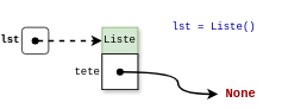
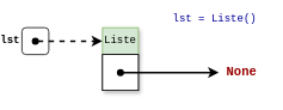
  <mxCell id="0" />
  <mxCell id="1" parent="0" />
  <mxCell id="2" value="lst" style="whiteSpace=wrap;html=1;shadow=0;strokeColor=#000000;labelPosition=left;verticalLabelPosition=middle;align=right;verticalAlign=middle;fontFamily=Courier New;fontStyle=1;rounded=1;" parent="1" vertex="1"><mxGeometry x="20" y="30" width="30" height="30" as="geometry" /></mxCell>
  <mxCell id="3" style="edgeStyle=orthogonalEdgeStyle;curved=1;rounded=0;sketch=0;orthogonalLoop=1;jettySize=auto;html=1;entryX=0;entryY=0.5;entryDx=0;entryDy=0;startArrow=oval;startFill=1;sourcePerimeterSpacing=-20;strokeWidth=2;fontFamily=Courier New;dashed=1;" parent="1" source="2" target="5" edge="1"><mxGeometry relative="1" as="geometry"><mxPoint x="110" y="45" as="targetPoint" /></mxGeometry></mxCell>
  <mxCell id="4" value="" style="group" parent="1" vertex="1" connectable="0"><mxGeometry x="50" y="30" width="100" height="70" as="geometry" /></mxCell>
  <mxCell id="5" value="Liste" style="text;html=1;fillColor=#d5e8d4;align=center;verticalAlign=middle;whiteSpace=wrap;rounded=0;shadow=1;strokeColor=#82b366;fontFamily=Courier New;" parent="4" vertex="1"><mxGeometry x="60" width="40" height="30" as="geometry" /></mxCell>
- <mxCell id="6" value="tete" style="text;html=1;strokeColor=none;fillColor=none;align=right;verticalAlign=middle;whiteSpace=wrap;rounded=0;shadow=0;fontFamily=Courier New;" parent="4" vertex="1"><mxGeometry y="30" width="60" height="40" as="geometry" /></mxCell>
  <mxCell id="7" value="" style="rounded=0;whiteSpace=wrap;html=1;shadow=1;fontFamily=Courier New;" parent="4" vertex="1"><mxGeometry x="60" y="30" width="40" height="40" as="geometry" /></mxCell>
  <mxCell id="8" value="" style="rounded=0;whiteSpace=wrap;html=1;shadow=0;strokeColor=#000000;fontFamily=Courier New;" parent="4" vertex="1"><mxGeometry x="60" y="30" width="40" height="40" as="geometry" /></mxCell>
  <mxCell id="9" style="edgeStyle=orthogonalEdgeStyle;curved=1;rounded=0;sketch=0;orthogonalLoop=1;jettySize=auto;html=1;shadow=0;startArrow=oval;startFill=1;sourcePerimeterSpacing=-20;strokeWidth=2;" parent="1" source="8" target="10" edge="1"><mxGeometry relative="1" as="geometry"><mxPoint x="80" y="150" as="targetPoint" /></mxGeometry></mxCell>
- <mxCell id="10" value="None&lt;font style=&quot;font-size: 14px;&quot;&gt;&lt;br style=&quot;font-size: 14px;&quot;&gt;&lt;/font&gt;" style="text;html=1;align=center;verticalAlign=middle;resizable=0;points=[];autosize=1;strokeColor=none;fontFamily=Courier New;fontSize=14;fontStyle=1;fontColor=#990000;" vertex="1" parent="1"><mxGeometry x="240" y="95" width="50" height="20" as="geometry" /></mxCell>
- <mxCell id="11" value="lst = Liste()" style="text;html=1;align=center;verticalAlign=middle;resizable=0;points=[];autosize=1;strokeColor=none;fontSize=12;fontFamily=Courier New;fontColor=#000099;" vertex="1" parent="1"><mxGeometry x="180" y="20" width="110" height="20" as="geometry" /></mxCell>
+ <mxCell id="10" value="None&lt;font style=&quot;font-size: 14px;&quot;&gt;&lt;br style=&quot;font-size: 14px;&quot;&gt;&lt;/font&gt;" style="text;html=1;align=center;verticalAlign=middle;resizable=0;points=[];autosize=1;strokeColor=none;fontFamily=Courier New;fontSize=14;fontStyle=1;fontColor=#990000;" vertex="1" parent="1"><mxGeometry x="240" y="70" width="50" height="20" as="geometry" /></mxCell>
+ <mxCell id="11" value="lst = Liste()" style="text;html=1;align=center;verticalAlign=middle;resizable=0;points=[];autosize=1;strokeColor=none;fontSize=12;fontFamily=Courier New;fontColor=#000099;" vertex="1" parent="1"><mxGeometry x="180" y="10" width="110" height="20" as="geometry" /></mxCell>
